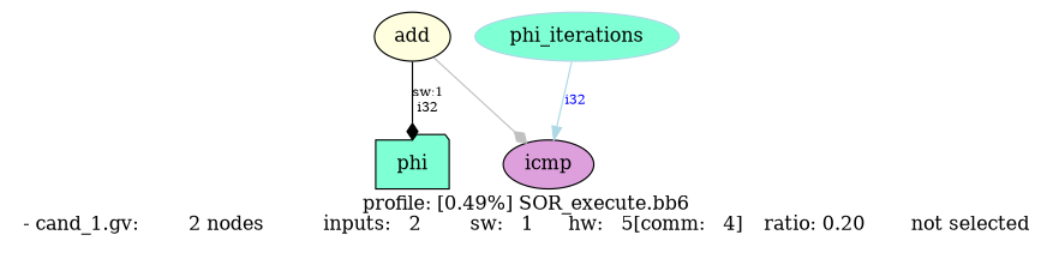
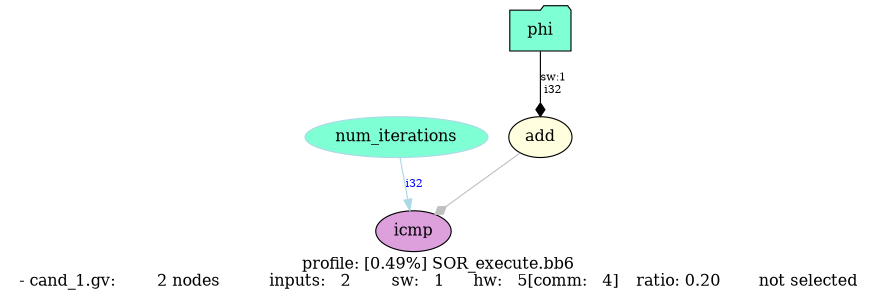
  digraph {
    label="profile: [0.49%] SOR_execute.bb6\n- cand_1.gv: 	   2 nodes 	 inputs:   2 	 sw:   1 	 hw:   5[comm:   4] 	 ratio: 0.20 	 not selected"
    node [fillcolor=aquamarine rank=source shape=ellipse style=filled]
    edge [arrowhead=diamond fontsize=10]
    n1 [bgcolor=lightblue fillcolor=lightyellow label=add]
    n2 [color=black fillcolor=plum label=icmp rank=sink]
    n3 [label=phi shape=folder]
-   n4 [color=lightblue label=phi_iterations]
+   n4 [color=lightblue label=num_iterations]
    n1 -> n2 [color=gray]
-   n1 -> n3 [label="sw:1\ni32"]
+   n3 -> n1 [label="sw:1\ni32"]
    n4 -> n2 [color=lightblue fontcolor=blue label=i32 arrowhead=""]
  }
